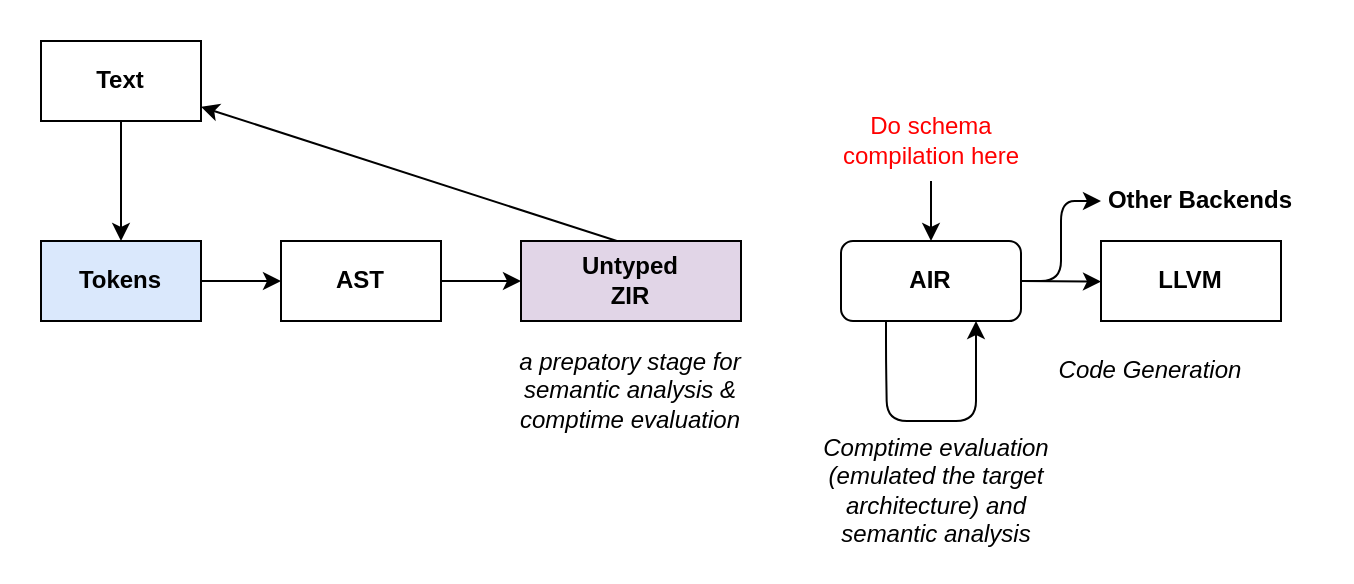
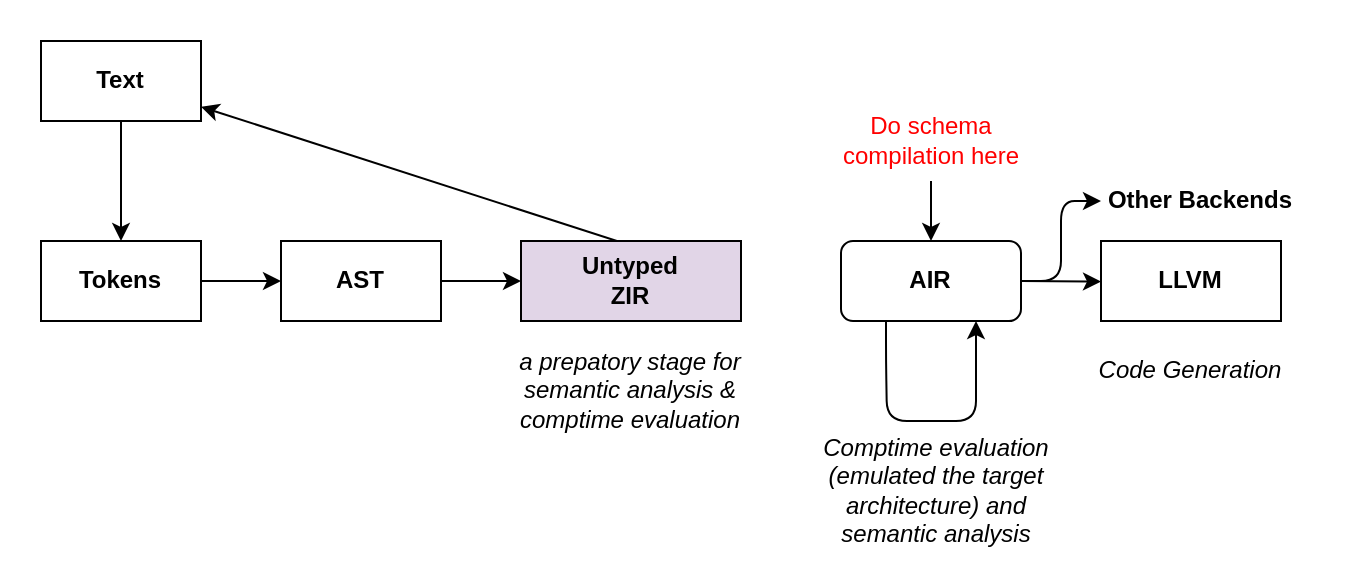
  <mxCell id="0" />
  <mxCell id="1" parent="0" />
  <mxCell id="2" style="edgeStyle=none;html=1;exitX=1;exitY=0.5;exitDx=0;exitDy=0;entryX=0;entryY=0.5;entryDx=0;entryDy=0;" edge="1" parent="1" source="3" target="5"><mxGeometry relative="1" as="geometry"><mxPoint x="130" y="200" as="targetPoint" /></mxGeometry></mxCell>
- <mxCell id="3" value="Tokens" style="rounded=0;whiteSpace=wrap;html=1;fontStyle=1;fillColor=#dae8fc;" vertex="1" parent="1"><mxGeometry x="20" y="120" width="80" height="40" as="geometry" /></mxCell>
+ <mxCell id="3" value="Tokens" style="rounded=0;whiteSpace=wrap;html=1;fontStyle=1" vertex="1" parent="1"><mxGeometry x="20" y="120" width="80" height="40" as="geometry" /></mxCell>
  <mxCell id="4" style="edgeStyle=none;html=1;exitX=1;exitY=0.5;exitDx=0;exitDy=0;entryX=0;entryY=0.5;entryDx=0;entryDy=0;" edge="1" parent="1" source="5" target="7"><mxGeometry relative="1" as="geometry" /></mxCell>
  <mxCell id="5" value="AST" style="rounded=0;whiteSpace=wrap;html=1;fontStyle=1" vertex="1" parent="1"><mxGeometry x="140" y="120" width="80" height="40" as="geometry" /></mxCell>
  <mxCell id="6" style="edgeStyle=none;html=1;exitX=1;exitY=0.5;exitDx=0;exitDy=0;" edge="1" parent="1" source="7" target="20"><mxGeometry relative="1" as="geometry" /></mxCell>
  <mxCell id="7" value="Untyped&lt;br&gt;ZIR" style="rounded=0;whiteSpace=wrap;html=1;fontStyle=1;fillColor=#e1d5e7;" vertex="1" parent="1"><mxGeometry x="260" y="120" width="110" height="40" as="geometry" /></mxCell>
  <mxCell id="8" style="edgeStyle=none;html=1;exitX=1;exitY=0.5;exitDx=0;exitDy=0;" edge="1" parent="1" source="10"><mxGeometry relative="1" as="geometry"><mxPoint x="550" y="140.31" as="targetPoint" /></mxGeometry></mxCell>
  <mxCell id="9" style="edgeStyle=orthogonalEdgeStyle;html=1;exitX=1;exitY=0.5;exitDx=0;exitDy=0;" edge="1" parent="1" source="10"><mxGeometry relative="1" as="geometry"><mxPoint x="550" y="100" as="targetPoint" /><Array as="points"><mxPoint x="530" y="140" /><mxPoint x="530" y="100" /></Array></mxGeometry></mxCell>
  <mxCell id="10" value="AIR" style="whiteSpace=wrap;html=1;fontStyle=1;rounded=1;" vertex="1" parent="1"><mxGeometry x="420" y="120" width="90" height="40" as="geometry" /></mxCell>
  <mxCell id="11" value="a prepatory stage for semantic analysis &amp;amp; comptime evaluation" style="text;html=1;strokeColor=none;fillColor=none;align=center;verticalAlign=middle;whiteSpace=wrap;rounded=0;fontStyle=2" vertex="1" parent="1"><mxGeometry x="255" y="170" width="120" height="50" as="geometry" /></mxCell>
  <mxCell id="12" value="Comptime evaluation (emulated the target architecture) and semantic analysis" style="text;html=1;strokeColor=none;fillColor=none;align=center;verticalAlign=middle;whiteSpace=wrap;rounded=0;fontStyle=2" vertex="1" parent="1"><mxGeometry x="407.5" y="220" width="120" height="50" as="geometry" /></mxCell>
  <mxCell id="13" value="LLVM" style="rounded=0;whiteSpace=wrap;html=1;fontStyle=1" vertex="1" parent="1"><mxGeometry x="550" y="120" width="90" height="40" as="geometry" /></mxCell>
  <mxCell id="14" value="Other Backends" style="text;html=1;strokeColor=none;fillColor=none;align=center;verticalAlign=middle;whiteSpace=wrap;rounded=0;fontStyle=1" vertex="1" parent="1"><mxGeometry x="550" y="80" width="100" height="40" as="geometry" /></mxCell>
- <mxCell id="15" value="Code Generation" style="text;html=1;strokeColor=none;fillColor=none;align=center;verticalAlign=middle;whiteSpace=wrap;rounded=0;fontStyle=2" vertex="1" parent="1"><mxGeometry x="515" y="170" width="120" height="30" as="geometry" /></mxCell>
+ <mxCell id="15" value="Code Generation" style="text;html=1;strokeColor=none;fillColor=none;align=center;verticalAlign=middle;whiteSpace=wrap;rounded=0;fontStyle=2" vertex="1" parent="1"><mxGeometry x="535" y="170" width="120" height="30" as="geometry" /></mxCell>
  <mxCell id="16" style="edgeStyle=orthogonalEdgeStyle;html=1;exitX=0.5;exitY=1;exitDx=0;exitDy=0;entryX=0.5;entryY=0;entryDx=0;entryDy=0;" edge="1" parent="1" source="17" target="10"><mxGeometry relative="1" as="geometry" /></mxCell>
  <mxCell id="17" value="Do schema compilation here" style="text;html=1;strokeColor=none;fillColor=none;align=center;verticalAlign=middle;whiteSpace=wrap;rounded=0;fontColor=#FF0000;" vertex="1" parent="1"><mxGeometry x="407.5" y="50" width="115" height="40" as="geometry" /></mxCell>
  <mxCell id="18" style="edgeStyle=orthogonalEdgeStyle;html=1;exitX=0.25;exitY=1;exitDx=0;exitDy=0;entryX=0.75;entryY=1;entryDx=0;entryDy=0;" edge="1" parent="1" source="10" target="10"><mxGeometry relative="1" as="geometry"><mxPoint x="510" y="210" as="targetPoint" /><Array as="points"><mxPoint x="443" y="180" /><mxPoint x="443" y="180" /><mxPoint x="443" y="210" /><mxPoint x="488" y="210" /></Array></mxGeometry></mxCell>
  <mxCell id="19" style="edgeStyle=orthogonalEdgeStyle;html=1;exitX=0.5;exitY=1;exitDx=0;exitDy=0;entryX=0.5;entryY=0;entryDx=0;entryDy=0;fontColor=#FF0000;" edge="1" parent="1" source="20" target="3"><mxGeometry relative="1" as="geometry" /></mxCell>
  <mxCell id="20" value="Text" style="rounded=0;whiteSpace=wrap;html=1;fontStyle=1" vertex="1" parent="1"><mxGeometry x="20" y="20" width="80" height="40" as="geometry" /></mxCell>
